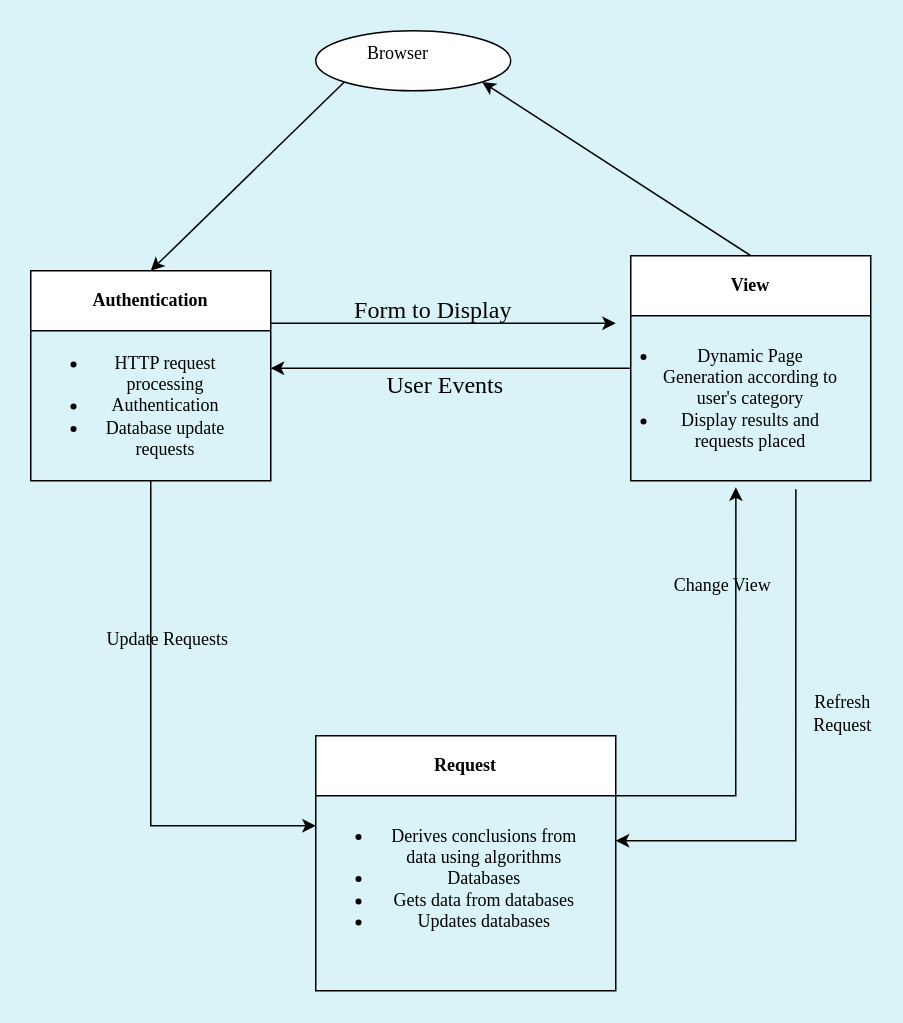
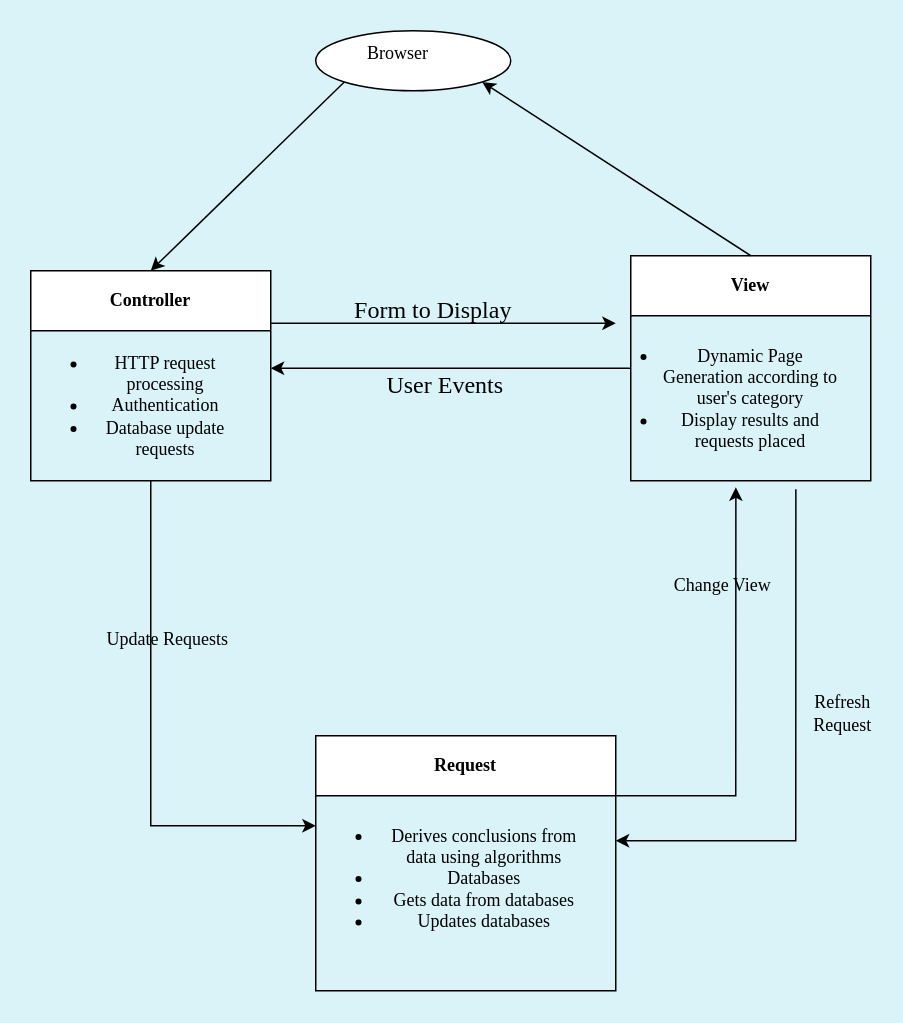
  <mxCell id="0" />
  <mxCell id="1" parent="0" />
- <mxCell id="2" value="Authentication" style="swimlane;whiteSpace=wrap;html=1;startSize=40;fontFamily=Poppins;align=center;fontSource=https%3A%2F%2Ffonts.googleapis.com%2Fcss%3Ffamily%3DPoppins;" vertex="1" parent="1"><mxGeometry x="20" y="180" width="160" height="140" as="geometry" /></mxCell>
+ <mxCell id="2" value="Controller" style="swimlane;whiteSpace=wrap;html=1;startSize=40;fontFamily=Poppins;align=center;fontSource=https%3A%2F%2Ffonts.googleapis.com%2Fcss%3Ffamily%3DPoppins;" vertex="1" parent="1"><mxGeometry x="20" y="180" width="160" height="140" as="geometry" /></mxCell>
  <mxCell id="3" value="&lt;ul&gt;&lt;li style=&quot;&quot;&gt;HTTP request processing&lt;/li&gt;&lt;li style=&quot;&quot;&gt;Authentication&lt;/li&gt;&lt;li style=&quot;&quot;&gt;Database update requests&lt;/li&gt;&lt;/ul&gt;" style="text;html=1;strokeColor=none;fillColor=none;align=center;verticalAlign=middle;whiteSpace=wrap;rounded=0;fontFamily=Poppins;fontSource=https%3A%2F%2Ffonts.googleapis.com%2Fcss%3Ffamily%3DPoppins;" vertex="1" parent="2"><mxGeometry y="25" width="140" height="130" as="geometry" /></mxCell>
  <mxCell id="4" value="" style="ellipse;whiteSpace=wrap;html=1;container=1;fontFamily=Poppins;align=center;fontSource=https%3A%2F%2Ffonts.googleapis.com%2Fcss%3Ffamily%3DPoppins;" vertex="1" parent="1"><mxGeometry x="210" y="20" width="130" height="40" as="geometry" /></mxCell>
  <mxCell id="5" value="Browser" style="text;html=1;strokeColor=none;fillColor=none;align=center;verticalAlign=middle;whiteSpace=wrap;rounded=0;fontFamily=Poppins;fontSource=https%3A%2F%2Ffonts.googleapis.com%2Fcss%3Ffamily%3DPoppins;" vertex="1" parent="4"><mxGeometry x="5" y="3.75" width="100" height="22.5" as="geometry" /></mxCell>
  <mxCell id="6" value="Request" style="swimlane;whiteSpace=wrap;html=1;startSize=40;fontFamily=Poppins;align=center;fontSource=https%3A%2F%2Ffonts.googleapis.com%2Fcss%3Ffamily%3DPoppins;" vertex="1" parent="1"><mxGeometry x="210" y="490" width="200" height="170" as="geometry" /></mxCell>
  <mxCell id="7" value="&lt;ul data-darkreader-inline-border=&quot;&quot; style=&quot;border-color: var(--darkreader-border--border-color); --darkreader-inline-border: var(--darkreader-border--darkreader-border--border-color);&quot;&gt;&lt;li data-darkreader-inline-border=&quot;&quot; style=&quot;border-color: var(--darkreader-border--border-color); --darkreader-inline-border: var(--darkreader-border--darkreader-border--border-color);&quot;&gt;Derives conclusions from data using algorithms&lt;/li&gt;&lt;li data-darkreader-inline-border=&quot;&quot; style=&quot;border-color: var(--darkreader-border--border-color); --darkreader-inline-border: var(--darkreader-border--darkreader-border--border-color);&quot;&gt;Databases&lt;/li&gt;&lt;li data-darkreader-inline-border=&quot;&quot; style=&quot;border-color: var(--darkreader-border--border-color); --darkreader-inline-border: var(--darkreader-border--darkreader-border--border-color);&quot;&gt;Gets data from databases&lt;/li&gt;&lt;li data-darkreader-inline-border=&quot;&quot; style=&quot;border-color: var(--darkreader-border--border-color); --darkreader-inline-border: var(--darkreader-border--darkreader-border--border-color);&quot;&gt;Updates databases&lt;/li&gt;&lt;/ul&gt;" style="text;html=1;strokeColor=none;fillColor=none;align=center;verticalAlign=middle;whiteSpace=wrap;rounded=0;fontFamily=Poppins;fontSource=https%3A%2F%2Ffonts.googleapis.com%2Fcss%3Ffamily%3DPoppins;" vertex="1" parent="6"><mxGeometry y="50" width="185" height="90" as="geometry" /></mxCell>
  <mxCell id="8" value="View" style="swimlane;whiteSpace=wrap;html=1;startSize=40;fontFamily=Poppins;align=center;fontSource=https%3A%2F%2Ffonts.googleapis.com%2Fcss%3Ffamily%3DPoppins;" vertex="1" parent="1"><mxGeometry x="420" y="170" width="160" height="150" as="geometry" /></mxCell>
  <mxCell id="9" value="&lt;ul&gt;&lt;li&gt;Dynamic Page Generation according to user's category&lt;/li&gt;&lt;li&gt;&lt;span style=&quot;&quot;&gt;Display results and requests placed&lt;/span&gt;&lt;/li&gt;&lt;/ul&gt;" style="text;html=1;strokeColor=none;fillColor=none;align=center;verticalAlign=middle;whiteSpace=wrap;rounded=0;fontFamily=Poppins;fontSource=https%3A%2F%2Ffonts.googleapis.com%2Fcss%3Ffamily%3DPoppins;" vertex="1" parent="8"><mxGeometry x="-20" y="40" width="160" height="110" as="geometry" /></mxCell>
  <mxCell id="10" value="" style="endArrow=classic;html=1;rounded=0;exitX=0;exitY=1;exitDx=0;exitDy=0;entryX=0.5;entryY=0;entryDx=0;entryDy=0;fontFamily=Poppins;align=center;fontSource=https%3A%2F%2Ffonts.googleapis.com%2Fcss%3Ffamily%3DPoppins;" edge="1" parent="1" source="4" target="2"><mxGeometry width="50" height="50" relative="1" as="geometry"><mxPoint x="360" y="380" as="sourcePoint" /><mxPoint x="40" y="140" as="targetPoint" /></mxGeometry></mxCell>
  <mxCell id="11" value="" style="endArrow=classic;html=1;rounded=0;exitX=0.5;exitY=0;exitDx=0;exitDy=0;entryX=1;entryY=1;entryDx=0;entryDy=0;fontFamily=Poppins;align=center;fontSource=https%3A%2F%2Ffonts.googleapis.com%2Fcss%3Ffamily%3DPoppins;" edge="1" parent="1" source="8" target="4"><mxGeometry width="50" height="50" relative="1" as="geometry"><mxPoint x="377" y="100" as="sourcePoint" /><mxPoint x="340" y="50" as="targetPoint" /></mxGeometry></mxCell>
  <mxCell id="12" value="" style="endArrow=classic;html=1;rounded=0;exitX=0.5;exitY=1;exitDx=0;exitDy=0;fontFamily=Poppins;align=center;fontSource=https%3A%2F%2Ffonts.googleapis.com%2Fcss%3Ffamily%3DPoppins;" edge="1" parent="1" source="2"><mxGeometry width="50" height="50" relative="1" as="geometry"><mxPoint x="300" y="380" as="sourcePoint" /><mxPoint x="210" y="550" as="targetPoint" /><Array as="points"><mxPoint x="100" y="550" /></Array></mxGeometry></mxCell>
  <mxCell id="13" value="&lt;font style=&quot;font-size: 12px;&quot;&gt;Update Requests&lt;/font&gt;" style="edgeLabel;html=1;align=center;verticalAlign=middle;resizable=0;points=[];labelBackgroundColor=none;fontFamily=Poppins;fontSource=https%3A%2F%2Ffonts.googleapis.com%2Fcss%3Ffamily%3DPoppins;" connectable="0" vertex="1" parent="12"><mxGeometry x="-0.384" relative="1" as="geometry"><mxPoint x="10" as="offset" /></mxGeometry></mxCell>
  <mxCell id="14" value="" style="endArrow=classic;html=1;rounded=0;fontFamily=Poppins;align=center;exitX=0.813;exitY=1.051;exitDx=0;exitDy=0;exitPerimeter=0;fontSource=https%3A%2F%2Ffonts.googleapis.com%2Fcss%3Ffamily%3DPoppins;" edge="1" parent="1" source="9"><mxGeometry width="50" height="50" relative="1" as="geometry"><mxPoint x="530" y="370" as="sourcePoint" /><mxPoint x="410" y="560" as="targetPoint" /><Array as="points"><mxPoint x="530" y="560" /></Array></mxGeometry></mxCell>
  <mxCell id="15" value="&lt;font style=&quot;font-size: 12px;&quot;&gt;Refresh&lt;/font&gt;&lt;br&gt;&lt;font style=&quot;font-size: 12px;&quot;&gt;Request&lt;/font&gt;" style="edgeLabel;html=1;align=center;verticalAlign=middle;resizable=0;points=[];labelBackgroundColor=none;fontFamily=Poppins;fontSource=https%3A%2F%2Ffonts.googleapis.com%2Fcss%3Ffamily%3DPoppins;" connectable="0" vertex="1" parent="14"><mxGeometry x="-0.145" y="-3" relative="1" as="geometry"><mxPoint x="33" y="-3" as="offset" /></mxGeometry></mxCell>
  <mxCell id="16" value="" style="endArrow=classic;html=1;rounded=0;fontFamily=Poppins;align=center;entryX=0.563;entryY=1.04;entryDx=0;entryDy=0;entryPerimeter=0;fontSource=https%3A%2F%2Ffonts.googleapis.com%2Fcss%3Ffamily%3DPoppins;" edge="1" parent="1" target="9"><mxGeometry width="50" height="50" relative="1" as="geometry"><mxPoint x="410" y="530" as="sourcePoint" /><mxPoint x="490" y="370" as="targetPoint" /><Array as="points"><mxPoint x="490" y="530" /></Array></mxGeometry></mxCell>
  <mxCell id="17" value="&lt;font style=&quot;font-size: 12px;&quot;&gt;Change View&lt;/font&gt;" style="edgeLabel;html=1;align=center;verticalAlign=middle;resizable=0;points=[];labelBackgroundColor=none;fontFamily=Poppins;fontSource=https%3A%2F%2Ffonts.googleapis.com%2Fcss%3Ffamily%3DPoppins;" connectable="0" vertex="1" parent="16"><mxGeometry x="0.376" y="3" relative="1" as="geometry"><mxPoint x="-7" y="-24" as="offset" /></mxGeometry></mxCell>
  <mxCell id="18" value="" style="endArrow=classic;html=1;rounded=0;exitX=1;exitY=0.25;exitDx=0;exitDy=0;fontFamily=Poppins;align=center;fontSource=https%3A%2F%2Ffonts.googleapis.com%2Fcss%3Ffamily%3DPoppins;" edge="1" parent="1" source="2"><mxGeometry width="50" height="50" relative="1" as="geometry"><mxPoint x="270" y="390" as="sourcePoint" /><mxPoint x="410" y="215" as="targetPoint" /></mxGeometry></mxCell>
  <mxCell id="19" value="&lt;font size=&quot;3&quot;&gt;Form to Display&lt;/font&gt;" style="edgeLabel;html=1;align=center;verticalAlign=middle;resizable=0;points=[];labelBackgroundColor=none;fontFamily=Poppins;fontSource=https%3A%2F%2Ffonts.googleapis.com%2Fcss%3Ffamily%3DPoppins;" connectable="0" vertex="1" parent="18"><mxGeometry x="-0.007" relative="1" as="geometry"><mxPoint x="-7" y="-10" as="offset" /></mxGeometry></mxCell>
  <mxCell id="20" value="" style="endArrow=classic;html=1;rounded=0;exitX=0;exitY=0.5;exitDx=0;exitDy=0;fontFamily=Poppins;align=center;fontSource=https%3A%2F%2Ffonts.googleapis.com%2Fcss%3Ffamily%3DPoppins;" edge="1" parent="1" source="8"><mxGeometry width="50" height="50" relative="1" as="geometry"><mxPoint x="270" y="370" as="sourcePoint" /><mxPoint x="180" y="245" as="targetPoint" /></mxGeometry></mxCell>
  <mxCell id="21" value="&lt;font size=&quot;3&quot;&gt;User Events&lt;/font&gt;" style="edgeLabel;html=1;align=center;verticalAlign=middle;resizable=0;points=[];labelBackgroundColor=none;fontFamily=Poppins;fontSource=https%3A%2F%2Ffonts.googleapis.com%2Fcss%3Ffamily%3DPoppins;" connectable="0" vertex="1" parent="20"><mxGeometry x="0.042" y="2" relative="1" as="geometry"><mxPoint y="8" as="offset" /></mxGeometry></mxCell>
